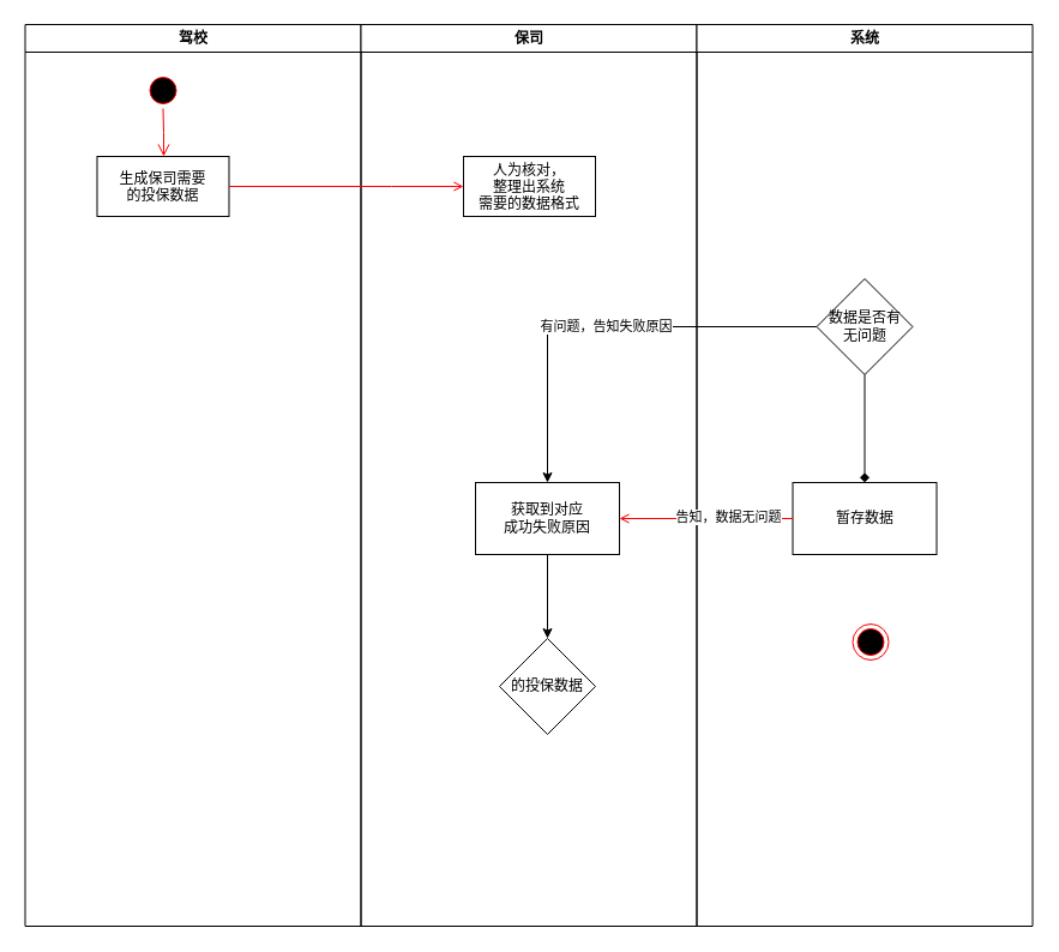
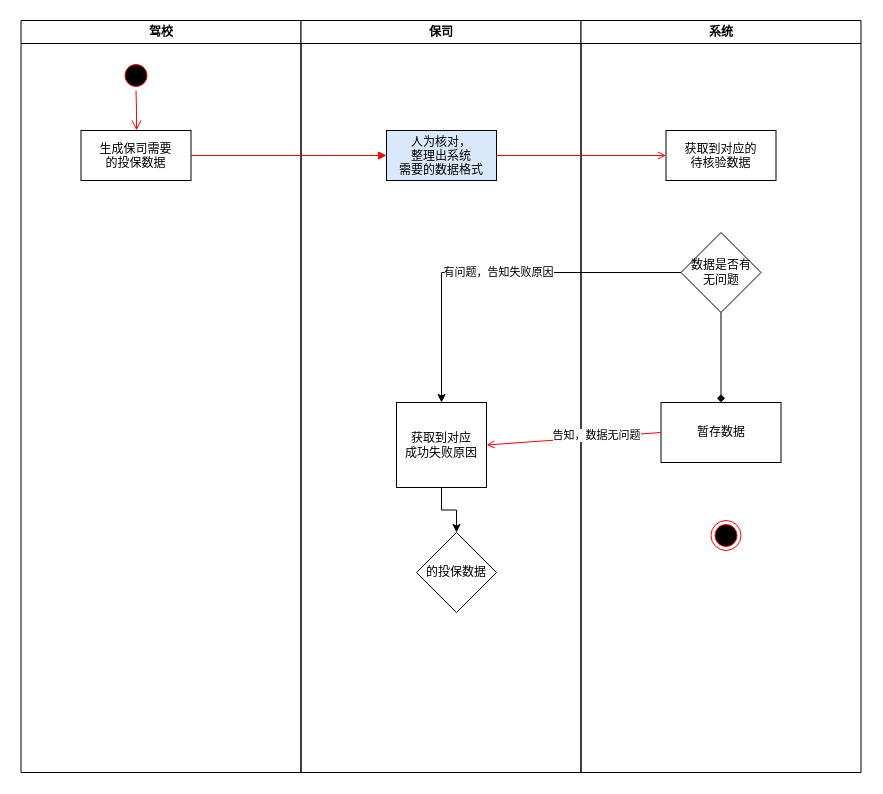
  <mxCell id="0" />
  <mxCell id="1" parent="0" />
  <mxCell id="2" value="驾校" style="swimlane;whiteSpace=wrap" parent="1" vertex="1"><mxGeometry x="20.5" y="20" width="280" height="752" as="geometry" /></mxCell>
  <mxCell id="3" value="" style="ellipse;shape=startState;fillColor=#000000;strokeColor=#ff0000;" parent="2" vertex="1"><mxGeometry x="100" y="40" width="30" height="30" as="geometry" /></mxCell>
  <mxCell id="4" value="" style="edgeStyle=elbowEdgeStyle;elbow=horizontal;verticalAlign=bottom;endArrow=open;endSize=8;strokeColor=#FF0000;endFill=1;rounded=0" parent="2" source="3" target="5" edge="1"><mxGeometry x="100" y="40" as="geometry"><mxPoint x="115" y="110" as="targetPoint" /></mxGeometry></mxCell>
  <mxCell id="5" value="生成保司需要&#10;的投保数据" style="" parent="2" vertex="1"><mxGeometry x="60" y="110" width="110" height="50" as="geometry" /></mxCell>
  <mxCell id="6" value="保司" style="swimlane;whiteSpace=wrap" parent="1" vertex="1"><mxGeometry x="300.5" y="20" width="280" height="752" as="geometry" /></mxCell>
- <mxCell id="7" value="人为核对，&#10;整理出系统&#10;需要的数据格式" style="" parent="6" vertex="1"><mxGeometry x="85.5" y="110" width="110" height="50" as="geometry" /></mxCell>
- <mxCell id="8" value="获取到对应&lt;br&gt;成功失败原因" style="whiteSpace=wrap;html=1;" vertex="1" parent="6"><mxGeometry x="95.5" y="382" width="120" height="60" as="geometry" /></mxCell>
+ <mxCell id="7" value="人为核对，&#10;整理出系统&#10;需要的数据格式" style="fillColor=#dae8fc;" parent="6" vertex="1"><mxGeometry x="85.5" y="110" width="110" height="50" as="geometry" /></mxCell>
+ <mxCell id="8" value="获取到对应&lt;br&gt;成功失败原因" style="whiteSpace=wrap;html=1;" vertex="1" parent="6"><mxGeometry x="95.5" y="382" width="90" height="85" as="geometry" /></mxCell>
  <mxCell id="9" value="系统" style="swimlane;whiteSpace=wrap" parent="1" vertex="1"><mxGeometry x="580.5" y="20" width="280" height="752" as="geometry" /></mxCell>
  <mxCell id="10" value="" style="ellipse;shape=endState;fillColor=#000000;strokeColor=#ff0000" parent="9" vertex="1"><mxGeometry x="130" y="500" width="30" height="30" as="geometry" /></mxCell>
+ <mxCell id="11" value="获取到对应的&#10;待核验数据" style="" vertex="1" parent="9"><mxGeometry x="85" y="110" width="110" height="50" as="geometry" /></mxCell>
  <mxCell id="12" value="数据是否有&lt;br&gt;无问题" style="rhombus;whiteSpace=wrap;html=1;" vertex="1" parent="9"><mxGeometry x="100" y="212" width="80" height="80" as="geometry" /></mxCell>
- <mxCell id="13" value="" style="endArrow=open;strokeColor=#FF0000;endFill=1;rounded=0;entryX=0;entryY=0.5;entryDx=0;entryDy=0;" parent="1" source="5" target="7" edge="1"><mxGeometry relative="1" as="geometry"><mxPoint x="135.5" y="240" as="targetPoint" /><Array as="points"><mxPoint x="326" y="155" /></Array></mxGeometry></mxCell>
+ <mxCell id="13" value="" style="endArrow=block;strokeColor=#FF0000;endFill=1;rounded=0;entryX=0;entryY=0.5;entryDx=0;entryDy=0;" parent="1" source="5" target="7" edge="1"><mxGeometry relative="1" as="geometry"><mxPoint x="135.5" y="240" as="targetPoint" /><Array as="points"><mxPoint x="326" y="155" /></Array></mxGeometry></mxCell>
+ <mxCell id="14" value="" style="endArrow=open;strokeColor=#FF0000;endFill=1;rounded=0" parent="1" source="7" target="11" edge="1"><mxGeometry relative="1" as="geometry"><mxPoint x="375.5" y="240" as="targetPoint" /></mxGeometry></mxCell>
  <mxCell id="15" value="暂存数据" style="whiteSpace=wrap;html=1;" vertex="1" parent="1"><mxGeometry x="660.5" y="402" width="120" height="60" as="geometry" /></mxCell>
  <mxCell id="16" value="" style="edgeStyle=orthogonalEdgeStyle;rounded=0;orthogonalLoop=1;jettySize=auto;html=1;endArrow=diamond;" edge="1" parent="1" source="12" target="15"><mxGeometry relative="1" as="geometry" /></mxCell>
  <mxCell id="17" value="" style="edgeStyle=orthogonalEdgeStyle;rounded=0;orthogonalLoop=1;jettySize=auto;html=1;" edge="1" parent="1" source="12" target="8"><mxGeometry relative="1" as="geometry" /></mxCell>
  <mxCell id="18" value="有问题，告知失败原因" style="edgeLabel;html=1;align=center;verticalAlign=middle;resizable=0;points=[];" vertex="1" connectable="0" parent="17"><mxGeometry x="-0.009" y="-1" relative="1" as="geometry"><mxPoint as="offset" /></mxGeometry></mxCell>
  <mxCell id="19" value="" style="endArrow=open;strokeColor=#FF0000;endFill=1;rounded=0;exitX=0;exitY=0.5;exitDx=0;exitDy=0;entryX=1;entryY=0.5;entryDx=0;entryDy=0;" edge="1" parent="1" source="15" target="8"><mxGeometry relative="1" as="geometry"><mxPoint x="200.5" y="165" as="sourcePoint" /><mxPoint x="396" y="165" as="targetPoint" /><Array as="points" /></mxGeometry></mxCell>
  <mxCell id="20" value="告知，数据无问题" style="edgeLabel;html=1;align=center;verticalAlign=middle;resizable=0;points=[];" vertex="1" connectable="0" parent="19"><mxGeometry x="-0.254" y="-2" relative="1" as="geometry"><mxPoint as="offset" /></mxGeometry></mxCell>
  <mxCell id="21" value="的投保数据" style="rhombus;whiteSpace=wrap;html=1;" vertex="1" parent="1"><mxGeometry x="416" y="532" width="80" height="80" as="geometry" /></mxCell>
  <mxCell id="22" value="" style="edgeStyle=orthogonalEdgeStyle;rounded=0;orthogonalLoop=1;jettySize=auto;html=1;" edge="1" parent="1" source="8" target="21"><mxGeometry relative="1" as="geometry" /></mxCell>
